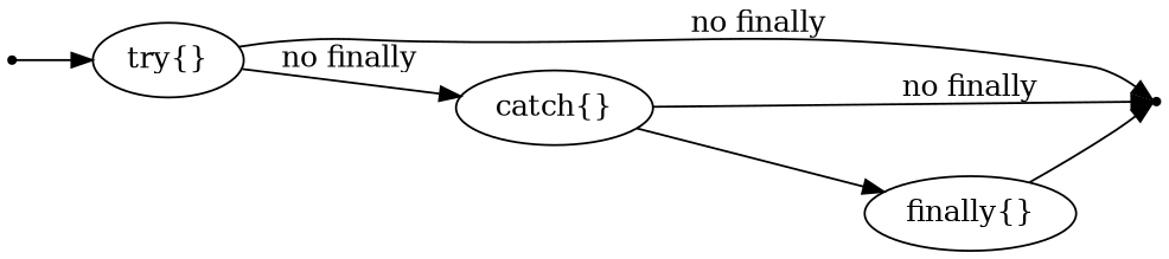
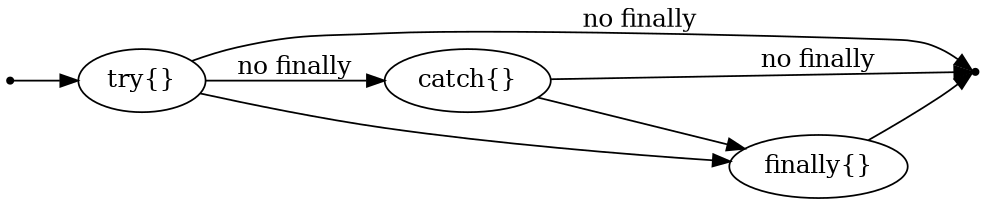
  digraph {
    rankdir=LR
    start [shape=point]
    n2 [label="try{}"]
    end [shape=point]
    n4 [label="catch{}"]
    n5 [label="finally{}"]
    start -> n2
    n2 -> end [label="no finally"]
    n2 -> n4 [label="no finally"]
+   n2 -> n5
    n4 -> end [label="no finally"]
    n4 -> n5
    n5 -> end
  }
